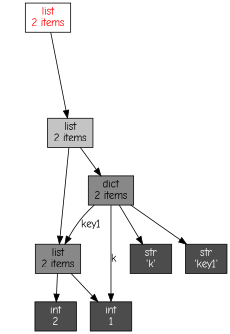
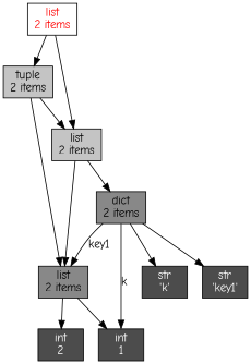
  digraph {
    fontname="Comic Neue"
    node [fillcolor="0,0,0.3" shape=box style=filled fontname="Comic Neue"]
    edge [fontname="Comic Neue"]
    n1 [fillcolor="0,0,1" fontcolor=red label="list\n2 items"]
+   n2 [fillcolor="0,0,0.766667" label="tuple\n2 items"]
    n3 [fillcolor="0,0,0.766667" label="list\n2 items"]
    n4 [fillcolor="0,0,0.533333" label="list\n2 items"]
    n5 [fillcolor="0,0,0.533333" label="dict\n2 items"]
    n6 [fontcolor=white label="int\n2"]
    n7 [fontcolor=white label="int\n1"]
    n8 [fontcolor=white label="str\n'k'"]
    n9 [fontcolor=white label="str\n'key1'"]
+   n1 -> n2
    n1 -> n3
+   n2 -> n3
+   n2 -> n4
    n3 -> n4
    n3 -> n5
    n4 -> n6
    n4 -> n7
    n5 -> n4 [label=key1 weight=2]
    n5 -> n7 [label=k weight=2]
    n5 -> n8
    n5 -> n9
  }
